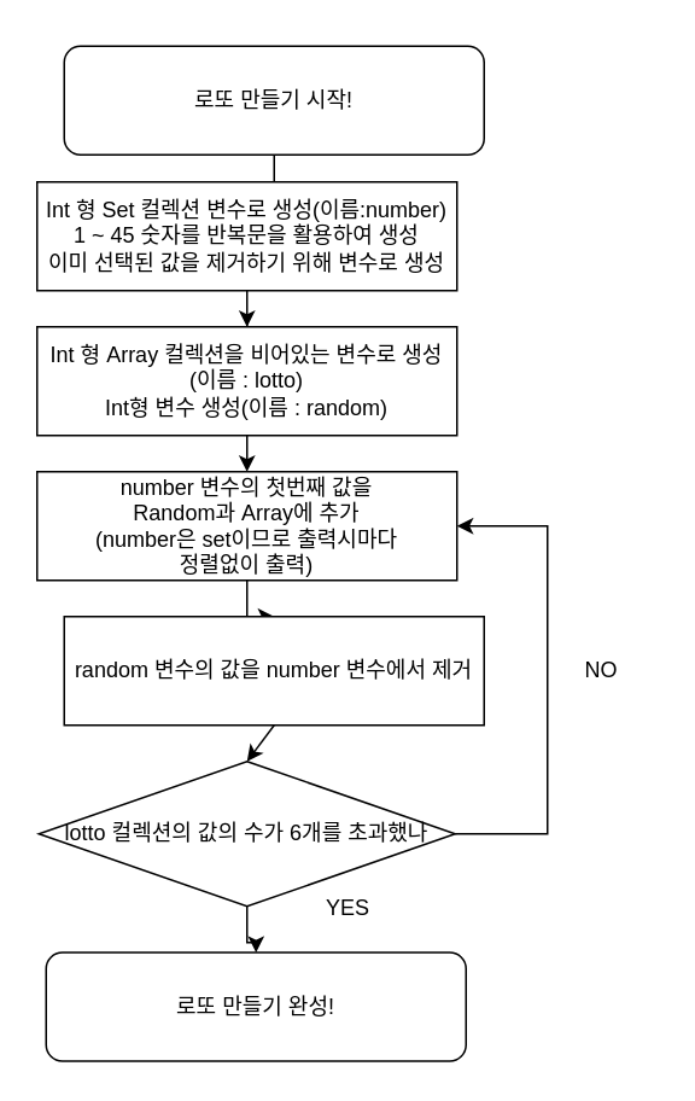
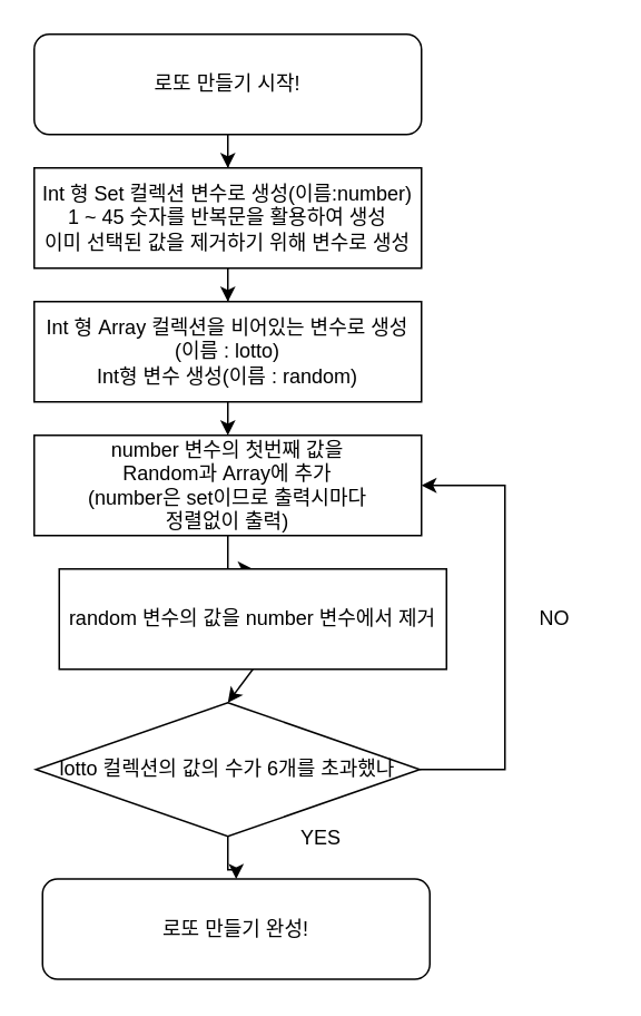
  <mxCell id="0" />
  <mxCell id="1" parent="0" />
  <mxCell id="2" value="" style="edgeStyle=orthogonalEdgeStyle;rounded=0;orthogonalLoop=1;jettySize=auto;html=1;entryX=0.5;entryY=0;entryDx=0;entryDy=0;" edge="1" parent="1" source="3" target="5"><mxGeometry relative="1" as="geometry" /></mxCell>
- <mxCell id="3" value="로또 만들기 시작!" style="rounded=1;whiteSpace=wrap;html=1;" vertex="1" parent="1"><mxGeometry x="35" y="25" width="232" height="60" as="geometry" /></mxCell>
+ <mxCell id="3" value="로또 만들기 시작!" style="rounded=1;whiteSpace=wrap;html=1;" vertex="1" parent="1"><mxGeometry x="20" y="20" width="232" height="60" as="geometry" /></mxCell>
  <mxCell id="4" value="" style="edgeStyle=orthogonalEdgeStyle;rounded=0;orthogonalLoop=1;jettySize=auto;html=1;entryX=0.5;entryY=0;entryDx=0;entryDy=0;" edge="1" parent="1" source="5" target="7"><mxGeometry relative="1" as="geometry" /></mxCell>
  <mxCell id="5" value="Int 형 Set 컬렉션 변수로 생성(이름:number)&lt;br&gt;1 ~ 45 숫자를 반복문을 활용하여 생성&lt;br&gt;이미 선택된 값을 제거하기 위해 변수로 생성" style="rounded=0;whiteSpace=wrap;html=1;" vertex="1" parent="1"><mxGeometry x="20" y="100" width="232" height="60" as="geometry" /></mxCell>
  <mxCell id="6" value="" style="edgeStyle=orthogonalEdgeStyle;rounded=0;orthogonalLoop=1;jettySize=auto;html=1;" edge="1" parent="1" source="7"><mxGeometry relative="1" as="geometry"><mxPoint x="136" y="260" as="targetPoint" /></mxGeometry></mxCell>
  <mxCell id="7" value="Int 형 Array 컬렉션을 비어있는 변수로 생성&lt;br&gt;(이름 : lotto)&lt;br&gt;Int형 변수 생성(이름 : random)" style="rounded=0;whiteSpace=wrap;html=1;" vertex="1" parent="1"><mxGeometry x="20" y="180" width="232" height="60" as="geometry" /></mxCell>
  <mxCell id="8" value="" style="edgeStyle=orthogonalEdgeStyle;rounded=0;orthogonalLoop=1;jettySize=auto;html=1;entryX=0.5;entryY=0;entryDx=0;entryDy=0;" edge="1" parent="1" source="9" target="10"><mxGeometry relative="1" as="geometry" /></mxCell>
  <mxCell id="9" value="number 변수의 첫번째 값을&lt;br&gt;Random과 Array에 추가&lt;br&gt;(number은 set이므로 출력시마다&lt;br&gt;정렬없이 출력)" style="rounded=0;whiteSpace=wrap;html=1;" vertex="1" parent="1"><mxGeometry x="20" y="260" width="232" height="60" as="geometry" /></mxCell>
  <mxCell id="10" value="random 변수의 값을 number 변수에서 제거" style="rounded=0;whiteSpace=wrap;html=1;" vertex="1" parent="1"><mxGeometry x="35" y="340" width="232" height="60" as="geometry" /></mxCell>
  <mxCell id="11" style="edgeStyle=orthogonalEdgeStyle;rounded=0;orthogonalLoop=1;jettySize=auto;html=1;entryX=1;entryY=0.5;entryDx=0;entryDy=0;exitX=1;exitY=0.5;exitDx=0;exitDy=0;" edge="1" parent="1" source="13" target="9"><mxGeometry relative="1" as="geometry"><Array as="points"><mxPoint x="302" y="460" /><mxPoint x="302" y="290" /></Array></mxGeometry></mxCell>
  <mxCell id="12" value="" style="edgeStyle=orthogonalEdgeStyle;rounded=0;orthogonalLoop=1;jettySize=auto;html=1;" edge="1" parent="1" source="13" target="16"><mxGeometry relative="1" as="geometry" /></mxCell>
  <mxCell id="13" value="lotto 컬렉션의 값의 수가 6개를 초과했나" style="rhombus;whiteSpace=wrap;html=1;" vertex="1" parent="1"><mxGeometry x="21" y="420" width="230" height="80" as="geometry" /></mxCell>
  <mxCell id="14" value="NO" style="text;html=1;strokeColor=none;fillColor=none;align=center;verticalAlign=middle;whiteSpace=wrap;rounded=0;" vertex="1" parent="1"><mxGeometry x="302" y="355" width="60" height="30" as="geometry" /></mxCell>
  <mxCell id="15" value="" style="endArrow=classic;html=1;rounded=0;exitX=0.5;exitY=1;exitDx=0;exitDy=0;entryX=0.5;entryY=0;entryDx=0;entryDy=0;" edge="1" parent="1" source="10" target="13"><mxGeometry width="50" height="50" relative="1" as="geometry"><mxPoint x="72" y="360" as="sourcePoint" /><mxPoint x="122" y="310" as="targetPoint" /></mxGeometry></mxCell>
  <mxCell id="16" value="로또 만들기 완성!" style="rounded=1;whiteSpace=wrap;html=1;" vertex="1" parent="1"><mxGeometry x="25" y="525.5" width="232" height="60" as="geometry" /></mxCell>
  <mxCell id="17" value="YES" style="text;html=1;strokeColor=none;fillColor=none;align=center;verticalAlign=middle;whiteSpace=wrap;rounded=0;" vertex="1" parent="1"><mxGeometry x="162" y="485.5" width="60" height="30" as="geometry" /></mxCell>
